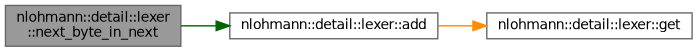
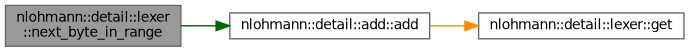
  digraph {
    rankdir=LR
    node [color=grey40 fillcolor=white fontname=Helvetica fontsize=10 shape=box style=filled]
    edge [fontname=Helvetica fontsize=10 labelfontname=Helvetica labelfontsize=10 style=solid]
-   n1 [color=gray40 fillcolor=grey60 fontcolor=black height=0.2 label="nlohmann::detail::lexer\l::next_byte_in_next" width=0.4]
-   n2 [height=0.2 label="nlohmann::detail::lexer::add" width=0.4]
+   n1 [color=gray40 fillcolor=grey60 fontcolor=black height=0.2 label="nlohmann::detail::lexer\l::next_byte_in_range" width=0.4]
+   n2 [height=0.2 label="nlohmann::detail::add::add" width=0.4]
    n3 [height=0.2 label="nlohmann::detail::lexer::get" width=0.4]
    n1 -> n2 [color=darkgreen]
    n2 -> n3 [color=darkorange]
  }
